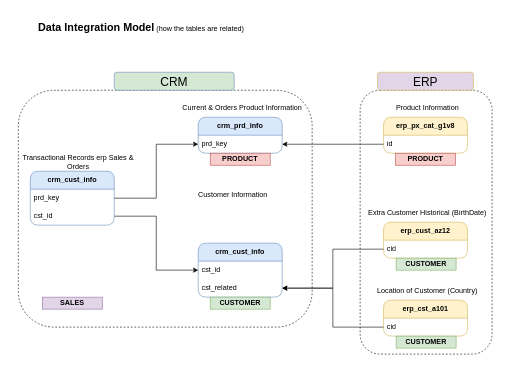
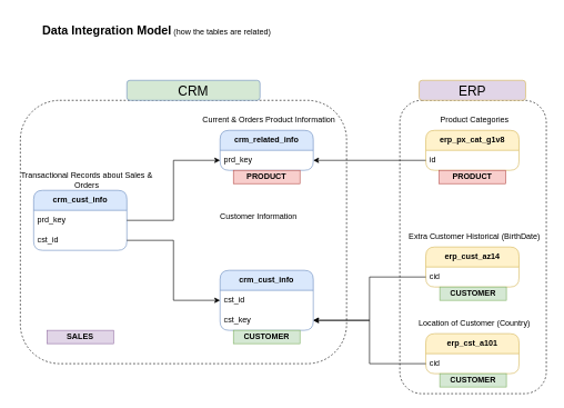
  <mxCell id="0" />
  <mxCell id="1" parent="0" />
  <mxCell id="2" value="&lt;b&gt;&lt;font style=&quot;font-size: 18px;&quot;&gt;Data Integration Model&lt;/font&gt; &lt;/b&gt;(how the tables are related)" style="text;html=1;align=center;verticalAlign=middle;whiteSpace=wrap;rounded=0;" parent="1" vertex="1"><mxGeometry x="60" y="20" width="350" height="50" as="geometry" /></mxCell>
- <mxCell id="3" value="&lt;b&gt;crm_prd_info&lt;/b&gt;" style="swimlane;fontStyle=0;childLayout=stackLayout;horizontal=1;startSize=30;horizontalStack=0;resizeParent=1;resizeParentMax=0;resizeLast=0;collapsible=1;marginBottom=0;whiteSpace=wrap;html=1;rounded=1;fillColor=#dae8fc;strokeColor=#6c8ebf;" parent="1" vertex="1"><mxGeometry x="330" y="195" width="140" height="60" as="geometry" /></mxCell>
+ <mxCell id="3" value="&lt;b&gt;crm_related_info&lt;/b&gt;" style="swimlane;fontStyle=0;childLayout=stackLayout;horizontal=1;startSize=30;horizontalStack=0;resizeParent=1;resizeParentMax=0;resizeLast=0;collapsible=1;marginBottom=0;whiteSpace=wrap;html=1;rounded=1;fillColor=#dae8fc;strokeColor=#6c8ebf;" parent="1" vertex="1"><mxGeometry x="330" y="195" width="140" height="60" as="geometry" /></mxCell>
  <mxCell id="4" value="prd_key" style="text;strokeColor=none;fillColor=none;align=left;verticalAlign=middle;spacingLeft=4;spacingRight=4;overflow=hidden;points=[[0,0.5],[1,0.5]];portConstraint=eastwest;rotatable=0;whiteSpace=wrap;html=1;" parent="3" vertex="1"><mxGeometry y="30" width="140" height="30" as="geometry" /></mxCell>
  <mxCell id="5" value="Current &amp;amp; Orders Product Information" style="text;html=1;align=center;verticalAlign=middle;whiteSpace=wrap;rounded=0;" parent="1" vertex="1"><mxGeometry x="291" y="165" width="225" height="30" as="geometry" /></mxCell>
  <mxCell id="6" value="&lt;b&gt;crm_cust_info&lt;/b&gt;" style="swimlane;fontStyle=0;childLayout=stackLayout;horizontal=1;startSize=30;horizontalStack=0;resizeParent=1;resizeParentMax=0;resizeLast=0;collapsible=1;marginBottom=0;whiteSpace=wrap;html=1;rounded=1;fillColor=#dae8fc;strokeColor=#6c8ebf;" parent="1" vertex="1"><mxGeometry x="330" y="405" width="140" height="90" as="geometry" /></mxCell>
  <mxCell id="7" value="cst_id" style="text;strokeColor=none;fillColor=none;align=left;verticalAlign=middle;spacingLeft=4;spacingRight=4;overflow=hidden;points=[[0,0.5],[1,0.5]];portConstraint=eastwest;rotatable=0;whiteSpace=wrap;html=1;" parent="6" vertex="1"><mxGeometry y="30" width="140" height="30" as="geometry" /></mxCell>
- <mxCell id="8" value="cst_related" style="text;strokeColor=none;fillColor=none;align=left;verticalAlign=middle;spacingLeft=4;spacingRight=4;overflow=hidden;points=[[0,0.5],[1,0.5]];portConstraint=eastwest;rotatable=0;whiteSpace=wrap;html=1;" parent="6" vertex="1"><mxGeometry y="60" width="140" height="30" as="geometry" /></mxCell>
+ <mxCell id="8" value="cst_key" style="text;strokeColor=none;fillColor=none;align=left;verticalAlign=middle;spacingLeft=4;spacingRight=4;overflow=hidden;points=[[0,0.5],[1,0.5]];portConstraint=eastwest;rotatable=0;whiteSpace=wrap;html=1;" parent="6" vertex="1"><mxGeometry y="60" width="140" height="30" as="geometry" /></mxCell>
  <mxCell id="9" value="Customer Information" style="text;html=1;align=center;verticalAlign=middle;whiteSpace=wrap;rounded=0;" parent="1" vertex="1"><mxGeometry x="278" y="310" width="220" height="30" as="geometry" /></mxCell>
  <mxCell id="10" value="&lt;b&gt;crm_cust_info&lt;/b&gt;" style="swimlane;fontStyle=0;childLayout=stackLayout;horizontal=1;startSize=30;horizontalStack=0;resizeParent=1;resizeParentMax=0;resizeLast=0;collapsible=1;marginBottom=0;whiteSpace=wrap;html=1;rounded=1;fillColor=#dae8fc;strokeColor=#6c8ebf;" parent="1" vertex="1"><mxGeometry x="50" y="285" width="140" height="90" as="geometry" /></mxCell>
  <mxCell id="11" value="prd_key" style="text;strokeColor=none;fillColor=none;align=left;verticalAlign=middle;spacingLeft=4;spacingRight=4;overflow=hidden;points=[[0,0.5],[1,0.5]];portConstraint=eastwest;rotatable=0;whiteSpace=wrap;html=1;" parent="10" vertex="1"><mxGeometry y="30" width="140" height="30" as="geometry" /></mxCell>
  <mxCell id="12" value="cst_id" style="text;strokeColor=none;fillColor=none;align=left;verticalAlign=middle;spacingLeft=4;spacingRight=4;overflow=hidden;points=[[0,0.5],[1,0.5]];portConstraint=eastwest;rotatable=0;whiteSpace=wrap;html=1;" parent="10" vertex="1"><mxGeometry y="60" width="140" height="30" as="geometry" /></mxCell>
- <mxCell id="13" value="Transactional Records erp Sales &amp;amp; Orders" style="text;html=1;align=center;verticalAlign=middle;whiteSpace=wrap;rounded=0;" parent="1" vertex="1"><mxGeometry y="255" width="220" height="30" as="geometry" x="20" /></mxCell>
- <mxCell id="14" value="&lt;b&gt;erp_cust_az12&lt;/b&gt;" style="swimlane;fontStyle=0;childLayout=stackLayout;horizontal=1;startSize=30;horizontalStack=0;resizeParent=1;resizeParentMax=0;resizeLast=0;collapsible=1;marginBottom=0;whiteSpace=wrap;html=1;rounded=1;fillColor=#fff2cc;strokeColor=#d6b656;" parent="1" vertex="1"><mxGeometry x="639" y="370" width="140" height="60" as="geometry" /></mxCell>
+ <mxCell id="13" value="Transactional Records about Sales &amp;amp; Orders" style="text;html=1;align=center;verticalAlign=middle;whiteSpace=wrap;rounded=0;" parent="1" vertex="1"><mxGeometry y="255" width="220" height="30" as="geometry" x="20" /></mxCell>
+ <mxCell id="14" value="&lt;b&gt;erp_cust_az14&lt;/b&gt;" style="swimlane;fontStyle=0;childLayout=stackLayout;horizontal=1;startSize=30;horizontalStack=0;resizeParent=1;resizeParentMax=0;resizeLast=0;collapsible=1;marginBottom=0;whiteSpace=wrap;html=1;rounded=1;fillColor=#fff2cc;strokeColor=#d6b656;" parent="1" vertex="1"><mxGeometry x="639" y="370" width="140" height="60" as="geometry" /></mxCell>
  <mxCell id="15" value="cid" style="text;strokeColor=none;fillColor=none;align=left;verticalAlign=middle;spacingLeft=4;spacingRight=4;overflow=hidden;points=[[0,0.5],[1,0.5]];portConstraint=eastwest;rotatable=0;whiteSpace=wrap;html=1;" parent="14" vertex="1"><mxGeometry y="30" width="140" height="30" as="geometry" /></mxCell>
  <mxCell id="16" value="Extra Customer Historical (BirthDate)" style="text;html=1;align=center;verticalAlign=middle;whiteSpace=wrap;rounded=0;" parent="1" vertex="1"><mxGeometry x="600" y="340" width="225" height="30" as="geometry" /></mxCell>
  <mxCell id="17" style="edgeStyle=orthogonalEdgeStyle;rounded=0;orthogonalLoop=1;jettySize=auto;html=1;entryX=0;entryY=0.5;entryDx=0;entryDy=0;" parent="1" source="12" target="7" edge="1"><mxGeometry relative="1" as="geometry" /></mxCell>
  <mxCell id="18" style="edgeStyle=orthogonalEdgeStyle;rounded=0;orthogonalLoop=1;jettySize=auto;html=1;entryX=0;entryY=0.5;entryDx=0;entryDy=0;" parent="1" source="11" target="4" edge="1"><mxGeometry relative="1" as="geometry" /></mxCell>
  <mxCell id="19" value="&lt;b&gt;erp_cst_a101&lt;/b&gt;" style="swimlane;fontStyle=0;childLayout=stackLayout;horizontal=1;startSize=30;horizontalStack=0;resizeParent=1;resizeParentMax=0;resizeLast=0;collapsible=1;marginBottom=0;whiteSpace=wrap;html=1;rounded=1;fillColor=#fff2cc;strokeColor=#d6b656;" parent="1" vertex="1"><mxGeometry x="639" y="500" width="140" height="60" as="geometry" /></mxCell>
  <mxCell id="20" value="cid" style="text;strokeColor=none;fillColor=none;align=left;verticalAlign=middle;spacingLeft=4;spacingRight=4;overflow=hidden;points=[[0,0.5],[1,0.5]];portConstraint=eastwest;rotatable=0;whiteSpace=wrap;html=1;" parent="19" vertex="1"><mxGeometry y="30" width="140" height="30" as="geometry" /></mxCell>
  <mxCell id="21" value="Location of Customer (Country)" style="text;html=1;align=center;verticalAlign=middle;whiteSpace=wrap;rounded=0;" parent="1" vertex="1"><mxGeometry x="600" y="470" width="225" height="30" as="geometry" /></mxCell>
  <mxCell id="22" style="edgeStyle=orthogonalEdgeStyle;rounded=0;orthogonalLoop=1;jettySize=auto;html=1;entryX=1;entryY=0.5;entryDx=0;entryDy=0;" parent="1" source="15" target="8" edge="1"><mxGeometry relative="1" as="geometry" /></mxCell>
  <mxCell id="23" style="edgeStyle=orthogonalEdgeStyle;rounded=0;orthogonalLoop=1;jettySize=auto;html=1;" parent="1" source="20" target="8" edge="1"><mxGeometry relative="1" as="geometry" /></mxCell>
  <mxCell id="24" value="&lt;b&gt;erp_px_cat_g1v8&lt;/b&gt;" style="swimlane;fontStyle=0;childLayout=stackLayout;horizontal=1;startSize=30;horizontalStack=0;resizeParent=1;resizeParentMax=0;resizeLast=0;collapsible=1;marginBottom=0;whiteSpace=wrap;html=1;rounded=1;fillColor=#fff2cc;strokeColor=#d6b656;" parent="1" vertex="1"><mxGeometry x="639" y="195" width="140" height="60" as="geometry" /></mxCell>
  <mxCell id="25" value="id" style="text;strokeColor=none;fillColor=none;align=left;verticalAlign=middle;spacingLeft=4;spacingRight=4;overflow=hidden;points=[[0,0.5],[1,0.5]];portConstraint=eastwest;rotatable=0;whiteSpace=wrap;html=1;" parent="24" vertex="1"><mxGeometry y="30" width="140" height="30" as="geometry" /></mxCell>
- <mxCell id="26" value="Product Information" style="text;html=1;align=center;verticalAlign=middle;whiteSpace=wrap;rounded=0;" parent="1" vertex="1"><mxGeometry x="600" y="165" width="225" height="30" as="geometry" /></mxCell>
+ <mxCell id="26" value="Product Categories" style="text;html=1;align=center;verticalAlign=middle;whiteSpace=wrap;rounded=0;" parent="1" vertex="1"><mxGeometry x="600" y="165" width="225" height="30" as="geometry" /></mxCell>
  <mxCell id="27" style="edgeStyle=orthogonalEdgeStyle;rounded=0;orthogonalLoop=1;jettySize=auto;html=1;entryX=1;entryY=0.5;entryDx=0;entryDy=0;" parent="1" source="25" target="4" edge="1"><mxGeometry relative="1" as="geometry" /></mxCell>
  <mxCell id="28" value="" style="rounded=1;whiteSpace=wrap;html=1;fillColor=none;dashed=1;" parent="1" vertex="1"><mxGeometry x="30" y="150" width="490" height="395" as="geometry" /></mxCell>
  <mxCell id="29" value="&lt;font style=&quot;font-size: 20px;&quot;&gt;CRM&lt;/font&gt;" style="rounded=1;whiteSpace=wrap;html=1;fillColor=#d5e8d4;strokeColor=#6c8ebf;" parent="1" vertex="1"><mxGeometry x="190" y="120" width="200" height="30" as="geometry" /></mxCell>
  <mxCell id="30" value="" style="rounded=1;whiteSpace=wrap;html=1;fillColor=none;dashed=1;" parent="1" vertex="1"><mxGeometry x="600" y="150" width="220" height="440" as="geometry" /></mxCell>
  <mxCell id="31" value="&lt;span style=&quot;font-size: 20px;&quot;&gt;ERP&lt;/span&gt;" style="rounded=1;whiteSpace=wrap;html=1;fillColor=#e1d5e7;strokeColor=#d6b656;" parent="1" vertex="1"><mxGeometry x="629" y="120" width="160" height="30" as="geometry" /></mxCell>
  <mxCell id="32" value="PRODUCT" style="text;html=1;strokeColor=#b85450;fillColor=#f8cecc;align=center;verticalAlign=middle;whiteSpace=wrap;overflow=hidden;fontStyle=1" vertex="1" parent="1"><mxGeometry x="350" y="255" width="100" height="20" as="geometry" /></mxCell>
  <mxCell id="33" value="PRODUCT" style="text;html=1;strokeColor=#b85450;fillColor=#f8cecc;align=center;verticalAlign=middle;whiteSpace=wrap;overflow=hidden;fontStyle=1" vertex="1" parent="1"><mxGeometry x="659" y="255" width="100" height="20" as="geometry" /></mxCell>
  <mxCell id="34" value="CUSTOMER" style="text;html=1;strokeColor=#82b366;fillColor=#d5e8d4;align=center;verticalAlign=middle;whiteSpace=wrap;overflow=hidden;fontStyle=1" vertex="1" parent="1"><mxGeometry x="350" y="495" width="100" height="20" as="geometry" /></mxCell>
  <mxCell id="35" value="CUSTOMER" style="text;html=1;strokeColor=#82b366;fillColor=#d5e8d4;align=center;verticalAlign=middle;whiteSpace=wrap;overflow=hidden;fontStyle=1" vertex="1" parent="1"><mxGeometry x="660" y="430" width="100" height="20" as="geometry" /></mxCell>
  <mxCell id="36" value="CUSTOMER" style="text;html=1;strokeColor=#82b366;fillColor=#d5e8d4;align=center;verticalAlign=middle;whiteSpace=wrap;overflow=hidden;fontStyle=1" vertex="1" parent="1"><mxGeometry x="660" y="560" width="100" height="20" as="geometry" /></mxCell>
  <mxCell id="37" value="SALES" style="text;html=1;strokeColor=#9673a6;fillColor=#e1d5e7;align=center;verticalAlign=middle;whiteSpace=wrap;overflow=hidden;fontStyle=1;" vertex="1" parent="1"><mxGeometry x="70" y="495" width="100" height="20" as="geometry" /></mxCell>
